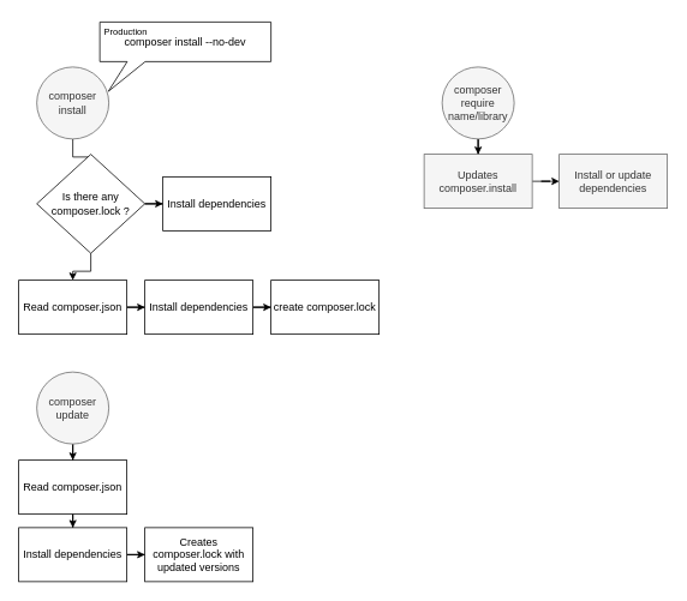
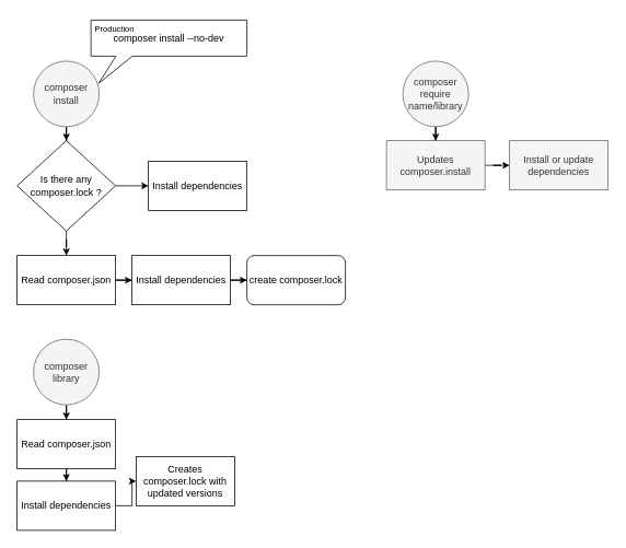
  <mxCell id="0" />
  <mxCell id="1" parent="0" />
  <mxCell id="2" style="edgeStyle=orthogonalEdgeStyle;rounded=0;orthogonalLoop=1;jettySize=auto;html=1;" edge="1" parent="1" source="3" target="6"><mxGeometry relative="1" as="geometry" /></mxCell>
  <mxCell id="3" value="composer install" style="ellipse;whiteSpace=wrap;html=1;aspect=fixed;fillColor=#f5f5f5;fontColor=#333333;strokeColor=#666666;" vertex="1" parent="1"><mxGeometry x="40" y="74" width="80" height="80" as="geometry" /></mxCell>
  <mxCell id="4" value="" style="edgeStyle=orthogonalEdgeStyle;rounded=0;orthogonalLoop=1;jettySize=auto;html=1;" edge="1" parent="1" source="6" target="7"><mxGeometry relative="1" as="geometry" /></mxCell>
  <mxCell id="5" value="" style="edgeStyle=orthogonalEdgeStyle;rounded=0;orthogonalLoop=1;jettySize=auto;html=1;" edge="1" parent="1" source="6" target="9"><mxGeometry relative="1" as="geometry" /></mxCell>
- <mxCell id="6" value="Is there any&lt;br&gt;composer.lock ?" style="rhombus;whiteSpace=wrap;html=1;" vertex="1" parent="1"><mxGeometry x="40" y="171" width="120" height="110" as="geometry" /></mxCell>
+ <mxCell id="6" value="Is there any&lt;br&gt;composer.lock ?" style="rhombus;whiteSpace=wrap;html=1;" vertex="1" parent="1"><mxGeometry x="20" y="171" width="120" height="110" as="geometry" /></mxCell>
  <mxCell id="7" value="Install dependencies" style="whiteSpace=wrap;html=1;" vertex="1" parent="1"><mxGeometry x="180" y="196" width="120" height="60" as="geometry" /></mxCell>
  <mxCell id="8" style="edgeStyle=orthogonalEdgeStyle;rounded=0;orthogonalLoop=1;jettySize=auto;html=1;" edge="1" parent="1" source="9" target="11"><mxGeometry relative="1" as="geometry" /></mxCell>
  <mxCell id="9" value="Read composer.json" style="whiteSpace=wrap;html=1;" vertex="1" parent="1"><mxGeometry x="20" y="311" width="120" height="60" as="geometry" /></mxCell>
  <mxCell id="10" value="" style="edgeStyle=orthogonalEdgeStyle;rounded=0;orthogonalLoop=1;jettySize=auto;html=1;" edge="1" parent="1" source="11" target="12"><mxGeometry relative="1" as="geometry" /></mxCell>
  <mxCell id="11" value="Install dependencies" style="whiteSpace=wrap;html=1;" vertex="1" parent="1"><mxGeometry x="160" y="311" width="120" height="60" as="geometry" /></mxCell>
- <mxCell id="12" value="create composer.lock" style="whiteSpace=wrap;html=1;" vertex="1" parent="1"><mxGeometry x="300" y="311" width="120" height="60" as="geometry" /></mxCell>
+ <mxCell id="12" value="create composer.lock" style="whiteSpace=wrap;html=1;rounded=1;" vertex="1" parent="1"><mxGeometry x="300" y="311" width="120" height="60" as="geometry" /></mxCell>
  <mxCell id="13" style="edgeStyle=orthogonalEdgeStyle;rounded=0;orthogonalLoop=1;jettySize=auto;html=1;" edge="1" parent="1" source="14" target="16"><mxGeometry relative="1" as="geometry" /></mxCell>
- <mxCell id="14" value="composer update" style="ellipse;whiteSpace=wrap;html=1;aspect=fixed;fillColor=#f5f5f5;fontColor=#333333;strokeColor=#666666;" vertex="1" parent="1"><mxGeometry x="40" y="413" width="80" height="80" as="geometry" /></mxCell>
+ <mxCell id="14" value="composer library" style="ellipse;whiteSpace=wrap;html=1;aspect=fixed;fillColor=#f5f5f5;fontColor=#333333;strokeColor=#666666;" vertex="1" parent="1"><mxGeometry x="40" y="413" width="80" height="80" as="geometry" /></mxCell>
  <mxCell id="15" value="" style="edgeStyle=orthogonalEdgeStyle;rounded=0;orthogonalLoop=1;jettySize=auto;html=1;" edge="1" parent="1" source="16" target="18"><mxGeometry relative="1" as="geometry" /></mxCell>
  <mxCell id="16" value="Read composer.json" style="whiteSpace=wrap;html=1;" vertex="1" parent="1"><mxGeometry x="20" y="511" width="120" height="60" as="geometry" /></mxCell>
  <mxCell id="17" value="" style="edgeStyle=orthogonalEdgeStyle;rounded=0;orthogonalLoop=1;jettySize=auto;html=1;" edge="1" parent="1" source="18" target="19"><mxGeometry relative="1" as="geometry" /></mxCell>
  <mxCell id="18" value="Install dependencies" style="whiteSpace=wrap;html=1;" vertex="1" parent="1"><mxGeometry x="20" y="586" width="120" height="60" as="geometry" /></mxCell>
- <mxCell id="19" value="Creates composer.lock with updated versions" style="whiteSpace=wrap;html=1;" vertex="1" parent="1"><mxGeometry x="160" y="586" width="120" height="60" as="geometry" /></mxCell>
+ <mxCell id="19" value="Creates composer.lock with updated versions" style="whiteSpace=wrap;html=1;" vertex="1" parent="1"><mxGeometry x="165" y="556" width="120" height="60" as="geometry" /></mxCell>
  <mxCell id="20" value="" style="edgeStyle=orthogonalEdgeStyle;rounded=0;orthogonalLoop=1;jettySize=auto;html=1;" edge="1" parent="1" source="21" target="23"><mxGeometry relative="1" as="geometry" /></mxCell>
  <mxCell id="21" value="composer require name/library" style="ellipse;whiteSpace=wrap;html=1;aspect=fixed;fillColor=#f5f5f5;fontColor=#333333;strokeColor=#666666;" vertex="1" parent="1"><mxGeometry x="490" y="74" width="80" height="80" as="geometry" /></mxCell>
  <mxCell id="22" value="" style="edgeStyle=orthogonalEdgeStyle;rounded=0;orthogonalLoop=1;jettySize=auto;html=1;fontSize=12;" edge="1" parent="1" source="23" target="26"><mxGeometry relative="1" as="geometry" /></mxCell>
  <mxCell id="23" value="Updates composer.install" style="whiteSpace=wrap;html=1;fillColor=#f5f5f5;strokeColor=#666666;fontColor=#333333;" vertex="1" parent="1"><mxGeometry x="470" y="171" width="120" height="60" as="geometry" /></mxCell>
  <mxCell id="24" value="composer install --no-dev" style="shape=callout;whiteSpace=wrap;html=1;perimeter=calloutPerimeter;size=33;position=0.16;position2=0.05;fontSize=12;" vertex="1" parent="1"><mxGeometry x="110" y="24" width="190" height="77" as="geometry" /></mxCell>
  <mxCell id="25" value="Production" style="text;html=1;strokeColor=none;fillColor=none;align=center;verticalAlign=middle;whiteSpace=wrap;rounded=0;fontSize=10;" vertex="1" parent="1"><mxGeometry x="109" y="20" width="60" height="30" as="geometry" /></mxCell>
  <mxCell id="26" value="Install or update dependencies" style="whiteSpace=wrap;html=1;fillColor=#f5f5f5;strokeColor=#666666;fontColor=#333333;" vertex="1" parent="1"><mxGeometry x="620" y="171" width="120" height="60" as="geometry" /></mxCell>
